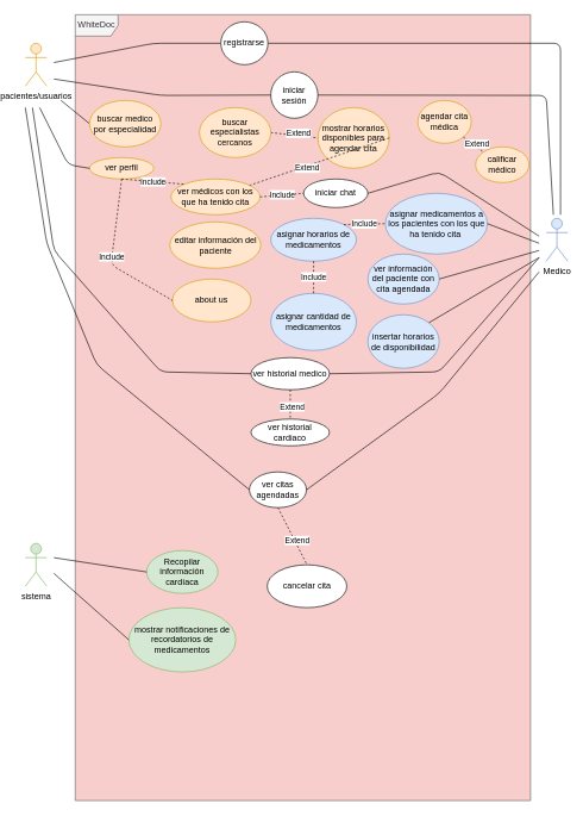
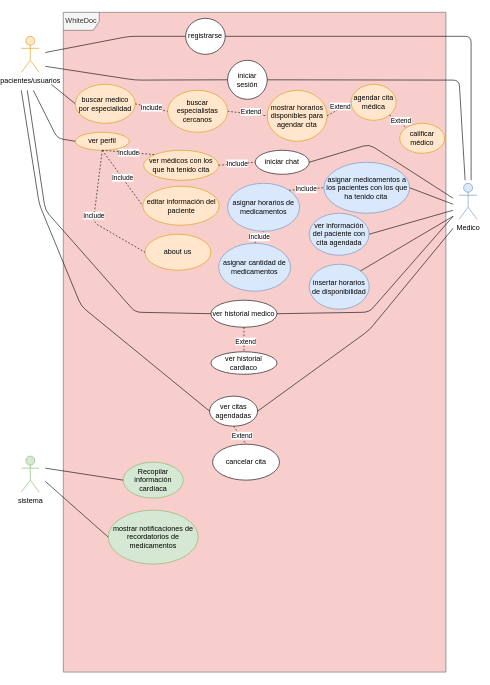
  <mxCell id="0" />
  <mxCell id="1" parent="0" />
  <mxCell id="2" value="pacientes/usuarios" style="shape=umlActor;verticalLabelPosition=bottom;labelBackgroundColor=#ffffff;verticalAlign=top;html=1;outlineConnect=0;fillColor=#ffe6cc;strokeColor=#d79b00;" parent="1" vertex="1"><mxGeometry x="20" y="60" width="30" height="60" as="geometry" /></mxCell>
  <mxCell id="3" value="Medico" style="shape=umlActor;verticalLabelPosition=bottom;labelBackgroundColor=#ffffff;verticalAlign=top;html=1;outlineConnect=0;fillColor=#dae8fc;strokeColor=#6c8ebf;" parent="1" vertex="1"><mxGeometry x="750" y="305" width="30" height="60" as="geometry" /></mxCell>
  <mxCell id="4" value="sistema" style="shape=umlActor;verticalLabelPosition=bottom;labelBackgroundColor=#ffffff;verticalAlign=top;html=1;outlineConnect=0;fillColor=#d5e8d4;strokeColor=#82b366;" parent="1" vertex="1"><mxGeometry x="20" y="760" width="30" height="60" as="geometry" /></mxCell>
  <mxCell id="5" value="WhiteDoc" style="shape=umlFrame;whiteSpace=wrap;html=1;fillColor=#f5f5f5;strokeColor=#666666;shadow=0;swimlaneFillColor=#F8CECC;fontColor=#333333;" parent="1" vertex="1"><mxGeometry x="90" width="638" height="1100" as="geometry" y="20" /></mxCell>
  <mxCell id="6" value="iniciar sesión" style="ellipse;whiteSpace=wrap;html=1;" parent="1" vertex="1"><mxGeometry x="364" y="100" width="66" height="65" as="geometry" /></mxCell>
  <mxCell id="7" value="iniciar chat" style="ellipse;whiteSpace=wrap;html=1;" parent="1" vertex="1"><mxGeometry x="410" y="250" width="90" height="40" as="geometry" /></mxCell>
  <mxCell id="8" value="mostrar notificaciones de recordatorios de medicamentos" style="ellipse;whiteSpace=wrap;html=1;fillColor=#d5e8d4;strokeColor=#82b366;" parent="1" vertex="1"><mxGeometry x="165" y="850" width="150" height="90" as="geometry" /></mxCell>
  <mxCell id="9" value="mostrar horarios disponibles para agendar cita" style="ellipse;whiteSpace=wrap;html=1;fillColor=#ffe6cc;strokeColor=#d79b00;" parent="1" vertex="1"><mxGeometry x="430" y="150" width="100" height="85" as="geometry" /></mxCell>
  <mxCell id="10" value="Recopilar información cardíaca" style="ellipse;whiteSpace=wrap;html=1;fillColor=#d5e8d4;strokeColor=#82b366;" parent="1" vertex="1"><mxGeometry x="190" y="770" width="100" height="60" as="geometry" /></mxCell>
  <mxCell id="11" value="agendar cita médica" style="ellipse;whiteSpace=wrap;html=1;fillColor=#ffe6cc;strokeColor=#d79b00;" parent="1" vertex="1"><mxGeometry x="570" y="140" width="75" height="60" as="geometry" /></mxCell>
  <mxCell id="12" value="about us" style="ellipse;whiteSpace=wrap;html=1;fillColor=#ffe6cc;strokeColor=#d79b00;" parent="1" vertex="1"><mxGeometry x="226.25" y="390" width="110" height="60" as="geometry" /></mxCell>
  <mxCell id="13" value="ver historial medico" style="ellipse;whiteSpace=wrap;html=1;" parent="1" vertex="1"><mxGeometry x="336.25" y="500" width="110" height="45" as="geometry" /></mxCell>
  <mxCell id="14" value="asignar medicamentos a los pacientes con los que ha tenido cita&amp;nbsp;" style="ellipse;whiteSpace=wrap;html=1;fillColor=#dae8fc;strokeColor=#6c8ebf;" parent="1" vertex="1"><mxGeometry x="524.5" y="270" width="143" height="85" as="geometry" /></mxCell>
  <mxCell id="15" value="ver perfil" style="ellipse;whiteSpace=wrap;html=1;fillColor=#ffe6cc;strokeColor=#d79b00;" parent="1" vertex="1"><mxGeometry x="110" y="220" width="90" height="30" as="geometry" /></mxCell>
- <mxCell id="16" value="asignar cantidad de medicamentos" style="ellipse;whiteSpace=wrap;html=1;fillColor=#dae8fc;strokeColor=#6c8ebf;" parent="1" vertex="1"><mxGeometry x="364" y="410" width="120" height="80" as="geometry" /></mxCell>
- <mxCell id="17" value="cancelar cita" style="ellipse;whiteSpace=wrap;html=1;" parent="1" vertex="1"><mxGeometry x="359" y="790" width="111.5" height="60" as="geometry" /></mxCell>
- <mxCell id="18" value="asignar horarios de medicamentos" style="ellipse;whiteSpace=wrap;html=1;fillColor=#dae8fc;strokeColor=#6c8ebf;" parent="1" vertex="1"><mxGeometry x="364" y="305" width="120" height="60" as="geometry" /></mxCell>
+ <mxCell id="16" value="asignar cantidad de medicamentos" style="ellipse;whiteSpace=wrap;html=1;fillColor=#dae8fc;strokeColor=#6c8ebf;" parent="1" vertex="1"><mxGeometry x="349" y="405" width="120" height="80" as="geometry" /></mxCell>
+ <mxCell id="17" value="cancelar cita" style="ellipse;whiteSpace=wrap;html=1;" parent="1" vertex="1"><mxGeometry x="339" y="740" width="111.5" height="60" as="geometry" /></mxCell>
+ <mxCell id="18" value="asignar horarios de medicamentos" style="ellipse;whiteSpace=wrap;html=1;fillColor=#dae8fc;strokeColor=#6c8ebf;" parent="1" vertex="1"><mxGeometry x="364" y="305" width="120" height="80" as="geometry" /></mxCell>
  <mxCell id="19" value="" style="endArrow=none;html=1;entryX=0;entryY=0.5;entryDx=0;entryDy=0;" parent="1" target="43" edge="1"><mxGeometry width="50" height="50" relative="1" as="geometry"><mxPoint x="60" y="87" as="sourcePoint" /><mxPoint x="150" y="55" as="targetPoint" /><Array as="points"><mxPoint x="200" y="60" /></Array></mxGeometry></mxCell>
  <mxCell id="20" value="" style="endArrow=none;html=1;entryX=0;entryY=0.5;entryDx=0;entryDy=0;" parent="1" target="6" edge="1"><mxGeometry width="50" height="50" relative="1" as="geometry"><mxPoint x="60" y="110" as="sourcePoint" /><mxPoint x="150" y="170" as="targetPoint" /><Array as="points"><mxPoint x="210" y="133" /></Array></mxGeometry></mxCell>
  <mxCell id="21" value="" style="endArrow=none;html=1;exitX=0;exitY=0.5;exitDx=0;exitDy=0;" parent="1" source="27" edge="1"><mxGeometry width="50" height="50" relative="1" as="geometry"><mxPoint x="70" y="320" as="sourcePoint" /><mxPoint x="70" y="140" as="targetPoint" /></mxGeometry></mxCell>
  <mxCell id="22" value="" style="endArrow=none;html=1;exitX=1;exitY=0.5;exitDx=0;exitDy=0;" parent="1" source="13" edge="1"><mxGeometry width="50" height="50" relative="1" as="geometry"><mxPoint x="620" y="430" as="sourcePoint" /><mxPoint x="740" y="360" as="targetPoint" /><Array as="points"><mxPoint x="600" y="520" /></Array></mxGeometry></mxCell>
  <mxCell id="23" value="" style="endArrow=none;html=1;entryX=0;entryY=0.5;entryDx=0;entryDy=0;" parent="1" target="15" edge="1"><mxGeometry width="50" height="50" relative="1" as="geometry"><mxPoint x="40" y="150" as="sourcePoint" /><mxPoint x="60" y="350" as="targetPoint" /><Array as="points"><mxPoint x="80" y="230" /></Array></mxGeometry></mxCell>
  <mxCell id="24" value="" style="endArrow=none;html=1;exitX=0;exitY=0.5;exitDx=0;exitDy=0;" parent="1" source="13" edge="1"><mxGeometry width="50" height="50" relative="1" as="geometry"><mxPoint x="120" y="460" as="sourcePoint" /><mxPoint x="30" y="150" as="targetPoint" /><Array as="points"><mxPoint x="210" y="520" /><mxPoint x="60" y="350" /></Array></mxGeometry></mxCell>
  <mxCell id="25" value="editar&amp;nbsp;información del paciente" style="ellipse;whiteSpace=wrap;html=1;fillColor=#ffe6cc;strokeColor=#d79b00;" parent="1" vertex="1"><mxGeometry x="222.5" y="310" width="127.5" height="65" as="geometry" /></mxCell>
  <mxCell id="26" value="ver historial cardiaco" style="ellipse;whiteSpace=wrap;html=1;" parent="1" vertex="1"><mxGeometry x="336.25" y="586" width="110" height="37.5" as="geometry" /></mxCell>
  <mxCell id="27" value="buscar medico por especialidad" style="ellipse;whiteSpace=wrap;html=1;fillColor=#ffe6cc;strokeColor=#d79b00;" parent="1" vertex="1"><mxGeometry x="110" y="140" width="100" height="65" as="geometry" /></mxCell>
  <mxCell id="28" value="ver citas agendadas" style="ellipse;whiteSpace=wrap;html=1;" parent="1" vertex="1"><mxGeometry x="334" y="660" width="80" height="50" as="geometry" /></mxCell>
- <mxCell id="29" value="Extend" style="endArrow=none;dashed=1;html=1;exitX=1;exitY=0.5;exitDx=0;exitDy=0;" parent="1" source="9" target="30" edge="1"><mxGeometry x="0.178" y="3" width="50" height="50" relative="1" as="geometry"><mxPoint x="360" y="390" as="sourcePoint" /><mxPoint x="390" y="370" as="targetPoint" /><mxPoint as="offset" /></mxGeometry></mxCell>
+ <mxCell id="29" value="Extend" style="endArrow=none;dashed=1;html=1;exitX=1;exitY=0.5;exitDx=0;exitDy=0;entryX=0;entryY=0.5;entryDx=0;entryDy=0;" parent="1" source="9" target="11" edge="1"><mxGeometry x="0.178" y="3" width="50" height="50" relative="1" as="geometry"><mxPoint x="360" y="390" as="sourcePoint" /><mxPoint x="390" y="370" as="targetPoint" /><mxPoint as="offset" /></mxGeometry></mxCell>
  <mxCell id="30" value="ver médicos con los que ha tenido cita" style="ellipse;whiteSpace=wrap;html=1;fillColor=#ffe6cc;strokeColor=#d79b00;" parent="1" vertex="1"><mxGeometry x="224" y="250" width="125" height="50" as="geometry" /></mxCell>
  <mxCell id="31" value="Include" style="endArrow=none;dashed=1;html=1;exitX=0.5;exitY=1;exitDx=0;exitDy=0;entryX=0;entryY=0;entryDx=0;entryDy=0;" parent="1" source="15" target="30" edge="1"><mxGeometry width="50" height="50" relative="1" as="geometry"><mxPoint x="231.82" y="350.607" as="sourcePoint" /><mxPoint x="244.436" y="376.313" as="targetPoint" /></mxGeometry></mxCell>
  <mxCell id="32" value="Include" style="endArrow=none;dashed=1;html=1;exitX=1;exitY=0.5;exitDx=0;exitDy=0;entryX=0;entryY=0.5;entryDx=0;entryDy=0;" parent="1" source="30" target="7" edge="1"><mxGeometry width="50" height="50" relative="1" as="geometry"><mxPoint x="350" y="479.997" as="sourcePoint" /><mxPoint x="440.304" y="541.641" as="targetPoint" /></mxGeometry></mxCell>
  <mxCell id="33" value="" style="endArrow=none;html=1;entryX=0;entryY=0.5;entryDx=0;entryDy=0;" parent="1" target="28" edge="1"><mxGeometry width="50" height="50" relative="1" as="geometry"><mxPoint x="20" y="150" as="sourcePoint" /><mxPoint x="100" y="390" as="targetPoint" /><Array as="points"><mxPoint x="50" y="340" /><mxPoint x="120" y="510" /></Array></mxGeometry></mxCell>
+ <mxCell id="34" value="Include" style="endArrow=none;dashed=1;html=1;exitX=0.5;exitY=1;exitDx=0;exitDy=0;entryX=0;entryY=0.5;entryDx=0;entryDy=0;" parent="1" source="15" target="25" edge="1"><mxGeometry width="50" height="50" relative="1" as="geometry"><mxPoint x="196.82" y="348.107" as="sourcePoint" /><mxPoint x="223.484" y="409.751" as="targetPoint" /></mxGeometry></mxCell>
  <mxCell id="35" value="Include" style="endArrow=none;dashed=1;html=1;exitX=0.5;exitY=1;exitDx=0;exitDy=0;entryX=0;entryY=0.5;entryDx=0;entryDy=0;" parent="1" source="15" target="12" edge="1"><mxGeometry width="50" height="50" relative="1" as="geometry"><mxPoint x="130" y="285" as="sourcePoint" /><mxPoint x="170" y="445" as="targetPoint" /><Array as="points"><mxPoint x="140" y="370" /></Array></mxGeometry></mxCell>
  <mxCell id="36" value="Extend" style="endArrow=none;dashed=1;html=1;exitX=1;exitY=0.5;exitDx=0;exitDy=0;entryX=0;entryY=0.5;entryDx=0;entryDy=0;" parent="1" source="44" target="9" edge="1"><mxGeometry x="0.178" y="3" width="50" height="50" relative="1" as="geometry"><mxPoint x="350" y="210" as="sourcePoint" /><mxPoint x="395" y="221.25" as="targetPoint" /><mxPoint as="offset" /></mxGeometry></mxCell>
  <mxCell id="37" value="" style="endArrow=none;html=1;exitX=1;exitY=0.5;exitDx=0;exitDy=0;" parent="1" source="6" edge="1"><mxGeometry width="50" height="50" relative="1" as="geometry"><mxPoint x="520" y="30" as="sourcePoint" /><mxPoint x="760" y="300" as="targetPoint" /><Array as="points"><mxPoint x="750" y="133" /></Array></mxGeometry></mxCell>
  <mxCell id="38" value="" style="endArrow=none;html=1;exitX=1;exitY=0.5;exitDx=0;exitDy=0;" parent="1" source="28" edge="1"><mxGeometry width="50" height="50" relative="1" as="geometry"><mxPoint x="550" y="655" as="sourcePoint" /><mxPoint x="740" y="380" as="targetPoint" /><Array as="points"><mxPoint x="600" y="550" /></Array></mxGeometry></mxCell>
  <mxCell id="39" value="" style="endArrow=none;html=1;exitX=1;exitY=0.5;exitDx=0;exitDy=0;" parent="1" source="7" edge="1"><mxGeometry width="50" height="50" relative="1" as="geometry"><mxPoint x="595" y="340" as="sourcePoint" /><mxPoint x="740" y="330" as="targetPoint" /><Array as="points"><mxPoint x="600" y="240" /></Array></mxGeometry></mxCell>
  <mxCell id="40" value="ver información del paciente con cita agendada" style="ellipse;whiteSpace=wrap;html=1;fillColor=#dae8fc;strokeColor=#6c8ebf;" parent="1" vertex="1"><mxGeometry x="500" y="355" width="100" height="70" as="geometry" /></mxCell>
  <mxCell id="41" value="" style="endArrow=none;html=1;exitX=1;exitY=0.5;exitDx=0;exitDy=0;" parent="1" source="14" edge="1"><mxGeometry width="50" height="50" relative="1" as="geometry"><mxPoint x="560" y="527" as="sourcePoint" /><mxPoint x="740" y="340" as="targetPoint" /></mxGeometry></mxCell>
  <mxCell id="42" value="" style="endArrow=none;html=1;entryX=0;entryY=0.5;entryDx=0;entryDy=0;" parent="1" target="10" edge="1"><mxGeometry width="50" height="50" relative="1" as="geometry"><mxPoint x="60" y="780" as="sourcePoint" /><mxPoint x="100.004" y="860.004" as="targetPoint" /></mxGeometry></mxCell>
  <mxCell id="43" value="registrarse" style="ellipse;whiteSpace=wrap;html=1;" parent="1" vertex="1"><mxGeometry x="294" y="30" width="66" height="60" as="geometry" /></mxCell>
  <mxCell id="44" value="buscar especialistas cercanos" style="ellipse;whiteSpace=wrap;html=1;fillColor=#ffe6cc;strokeColor=#d79b00;" parent="1" vertex="1"><mxGeometry x="264" y="150" width="100" height="70" as="geometry" /></mxCell>
+ <mxCell id="45" value="Include" style="endArrow=none;dashed=1;html=1;exitX=1;exitY=0.5;exitDx=0;exitDy=0;entryX=0;entryY=0.5;entryDx=0;entryDy=0;" parent="1" source="27" target="44" edge="1"><mxGeometry width="50" height="50" relative="1" as="geometry"><mxPoint x="180.56" y="160" as="sourcePoint" /><mxPoint x="279.996" y="152.563" as="targetPoint" /></mxGeometry></mxCell>
  <mxCell id="46" value="Extend" style="endArrow=none;dashed=1;html=1;exitX=0.5;exitY=1;exitDx=0;exitDy=0;entryX=0.5;entryY=0;entryDx=0;entryDy=0;" parent="1" source="28" target="17" edge="1"><mxGeometry x="0.178" y="3" width="50" height="50" relative="1" as="geometry"><mxPoint x="520" y="720" as="sourcePoint" /><mxPoint x="580" y="750" as="targetPoint" /><mxPoint as="offset" /></mxGeometry></mxCell>
  <mxCell id="47" value="" style="endArrow=none;html=1;entryX=0;entryY=0.5;entryDx=0;entryDy=0;" parent="1" target="8" edge="1"><mxGeometry width="50" height="50" relative="1" as="geometry"><mxPoint x="60" y="802" as="sourcePoint" /><mxPoint x="234" y="1060" as="targetPoint" /><Array as="points" /></mxGeometry></mxCell>
  <mxCell id="48" value="" style="endArrow=none;html=1;exitX=1;exitY=0.5;exitDx=0;exitDy=0;" parent="1" source="40" edge="1"><mxGeometry width="50" height="50" relative="1" as="geometry"><mxPoint x="651" y="355" as="sourcePoint" /><mxPoint x="740" y="350" as="targetPoint" /></mxGeometry></mxCell>
  <mxCell id="49" value="" style="endArrow=none;html=1;exitX=1;exitY=0.5;exitDx=0;exitDy=0;" parent="1" source="43" edge="1"><mxGeometry width="50" height="50" relative="1" as="geometry"><mxPoint x="473" y="87.273" as="sourcePoint" /><mxPoint x="770" y="300" as="targetPoint" /><Array as="points"><mxPoint x="770" y="60" /></Array></mxGeometry></mxCell>
  <mxCell id="50" value="calificar médico" style="ellipse;whiteSpace=wrap;html=1;fillColor=#ffe6cc;strokeColor=#d79b00;" parent="1" vertex="1"><mxGeometry x="651" y="205" width="75" height="50" as="geometry" /></mxCell>
  <mxCell id="51" value="Extend" style="endArrow=none;dashed=1;html=1;exitX=1;exitY=1;exitDx=0;exitDy=0;entryX=0;entryY=0;entryDx=0;entryDy=0;" parent="1" source="11" target="50" edge="1"><mxGeometry x="0.178" y="3" width="50" height="50" relative="1" as="geometry"><mxPoint x="651" y="165" as="sourcePoint" /><mxPoint x="679.5" y="125" as="targetPoint" /><mxPoint as="offset" /></mxGeometry></mxCell>
  <mxCell id="52" value="Include" style="endArrow=none;dashed=1;html=1;exitX=1;exitY=0;exitDx=0;exitDy=0;entryX=0;entryY=0.5;entryDx=0;entryDy=0;" parent="1" source="18" target="14" edge="1"><mxGeometry width="50" height="50" relative="1" as="geometry"><mxPoint x="369" y="295" as="sourcePoint" /><mxPoint x="430" y="290" as="targetPoint" /></mxGeometry></mxCell>
  <mxCell id="53" value="Include" style="endArrow=none;dashed=1;html=1;exitX=0.5;exitY=0;exitDx=0;exitDy=0;entryX=0.5;entryY=1;entryDx=0;entryDy=0;" parent="1" source="16" target="18" edge="1"><mxGeometry width="50" height="50" relative="1" as="geometry"><mxPoint x="379" y="305" as="sourcePoint" /><mxPoint x="440" y="300" as="targetPoint" /></mxGeometry></mxCell>
  <mxCell id="54" value="Extend" style="endArrow=none;dashed=1;html=1;exitX=0.5;exitY=1;exitDx=0;exitDy=0;entryX=0.5;entryY=0;entryDx=0;entryDy=0;" parent="1" source="13" target="26" edge="1"><mxGeometry x="0.178" y="3" width="50" height="50" relative="1" as="geometry"><mxPoint x="404" y="710" as="sourcePoint" /><mxPoint x="404.75" y="750" as="targetPoint" /><mxPoint as="offset" /></mxGeometry></mxCell>
  <mxCell id="55" value="insertar horarios de disponibilidad" style="ellipse;whiteSpace=wrap;html=1;fillColor=#dae8fc;strokeColor=#6c8ebf;" parent="1" vertex="1"><mxGeometry x="500" y="440" width="100" height="75" as="geometry" /></mxCell>
  <mxCell id="56" value="" style="endArrow=none;html=1;exitX=1;exitY=0;exitDx=0;exitDy=0;" parent="1" source="55" edge="1"><mxGeometry width="50" height="50" relative="1" as="geometry"><mxPoint x="610" y="400" as="sourcePoint" /><mxPoint x="740" y="360" as="targetPoint" /></mxGeometry></mxCell>
